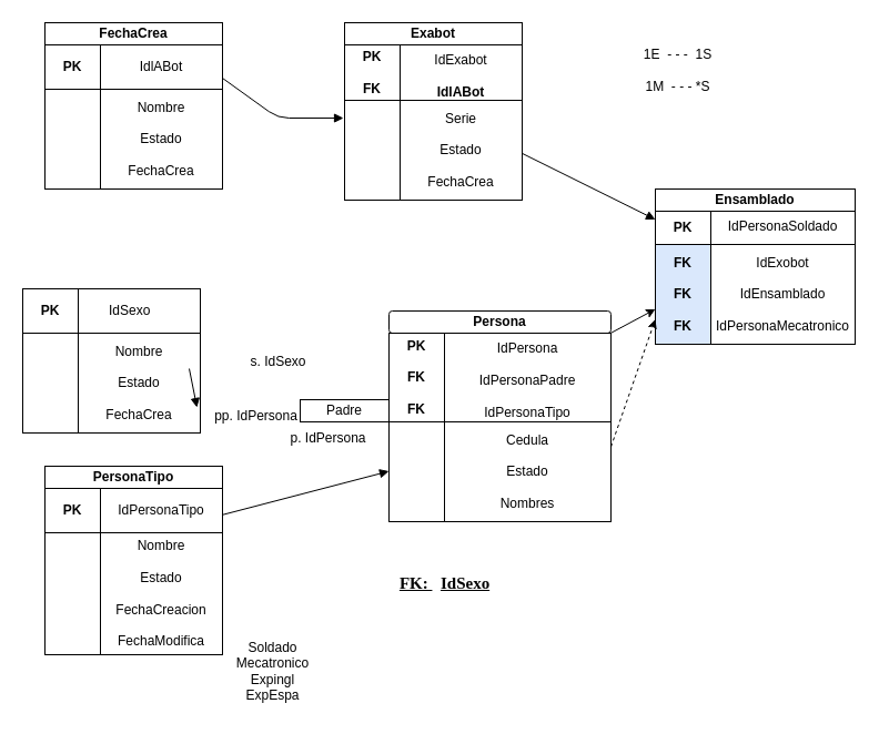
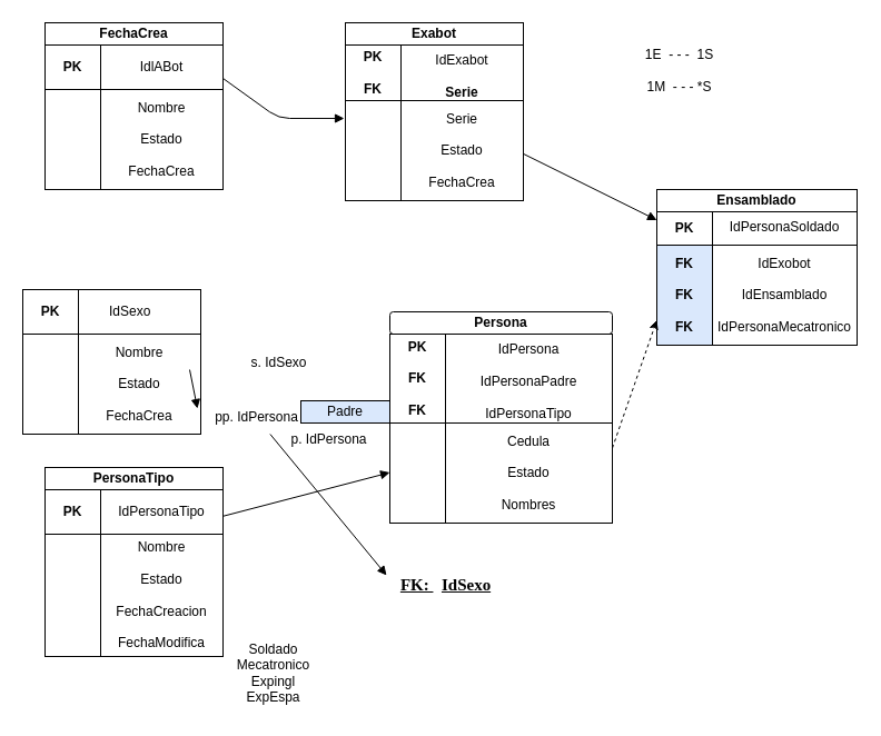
  <mxCell id="0" />
  <mxCell id="1" parent="0" />
  <mxCell id="2" style="endArrow=block;exitX=1;exitY=0.75;exitDx=0;exitDy=0;entryX=-0.02;entryY=0.178;entryDx=0;entryDy=0;entryPerimeter=0;" parent="1" source="8" target="15" edge="1"><mxGeometry relative="1" as="geometry"><mxPoint x="210" y="103.636" as="sourcePoint" /><mxPoint x="290" y="80" as="targetPoint" /><Array as="points"><mxPoint x="250" y="106" /></Array></mxGeometry></mxCell>
  <mxCell id="3" style="endArrow=block;entryX=0;entryY=0.25;entryDx=0;entryDy=0;" parent="1" target="17" edge="1"><mxGeometry relative="1" as="geometry"><mxPoint x="430" y="118" as="sourcePoint" /><mxPoint x="591.972" y="210" as="targetPoint" /></mxGeometry></mxCell>
+ <mxCell id="4" style="endArrow=block;entryX=-0.03;entryY=0.233;entryDx=0;entryDy=0;entryPerimeter=0;" parent="1" source="42" target="21" edge="1"><mxGeometry relative="1" as="geometry"><mxPoint x="170" y="332.016" as="sourcePoint" /><mxPoint x="350" y="381.554" as="targetPoint" /></mxGeometry></mxCell>
  <mxCell id="5" style="endArrow=block;" parent="1" edge="1"><mxGeometry relative="1" as="geometry"><mxPoint x="200" y="463.809" as="sourcePoint" /><mxPoint x="350" y="424.523" as="targetPoint" /></mxGeometry></mxCell>
  <mxCell id="6" value="FechaCrea" style="whiteSpace=wrap;html=1;fontStyle=1" vertex="1" parent="1"><mxGeometry x="40" y="20" width="160" height="20" as="geometry" /></mxCell>
  <mxCell id="7" value="PK" style="whiteSpace=wrap;html=1;fontStyle=1" vertex="1" parent="1"><mxGeometry x="40" y="40" width="50" height="40" as="geometry" /></mxCell>
  <mxCell id="8" value="&lt;span style=&quot;font-weight: 400;&quot;&gt;IdlABot&lt;/span&gt;" style="whiteSpace=wrap;html=1;fontStyle=1" vertex="1" parent="1"><mxGeometry x="90" y="40" width="110" height="40" as="geometry" /></mxCell>
  <mxCell id="9" value="&lt;span style=&quot;font-weight: normal;&quot;&gt;Nombre&lt;/span&gt;&lt;div&gt;&lt;span style=&quot;font-weight: 400;&quot;&gt;&lt;br&gt;&lt;/span&gt;&lt;div&gt;&lt;span style=&quot;font-weight: normal;&quot;&gt;Estado&lt;/span&gt;&lt;/div&gt;&lt;div&gt;&lt;span style=&quot;font-weight: normal;&quot;&gt;&lt;br&gt;&lt;/span&gt;&lt;/div&gt;&lt;div&gt;&lt;span style=&quot;font-weight: normal;&quot;&gt;FechaCrea&lt;/span&gt;&lt;/div&gt;&lt;/div&gt;" style="whiteSpace=wrap;html=1;fontStyle=1" vertex="1" parent="1"><mxGeometry x="90" y="80" width="110" height="90" as="geometry" /></mxCell>
  <mxCell id="10" value="" style="whiteSpace=wrap;html=1;fontStyle=1" vertex="1" parent="1"><mxGeometry x="40" y="80" width="50" height="90" as="geometry" /></mxCell>
  <mxCell id="11" value="Exabot" style="whiteSpace=wrap;html=1;fontStyle=1" vertex="1" parent="1"><mxGeometry x="310" y="20" width="160" height="20" as="geometry" /></mxCell>
  <mxCell id="12" value="PK&lt;div&gt;&lt;br&gt;&lt;/div&gt;&lt;div&gt;FK&lt;/div&gt;" style="whiteSpace=wrap;html=1;fontStyle=1" vertex="1" parent="1"><mxGeometry x="310" y="40" width="50" height="50" as="geometry" /></mxCell>
- <mxCell id="13" value="&lt;span style=&quot;font-weight: 400;&quot;&gt;IdExabot&lt;/span&gt;&lt;div&gt;&lt;span style=&quot;font-weight: 400;&quot;&gt;&lt;br&gt;&lt;/span&gt;&lt;/div&gt;&lt;div&gt;IdlABot&lt;/div&gt;" style="whiteSpace=wrap;html=1;fontStyle=1;align=center;verticalAlign=top;" vertex="1" parent="1"><mxGeometry x="360" y="40" width="110" height="60" as="geometry" /></mxCell>
+ <mxCell id="13" value="&lt;span style=&quot;font-weight: 400;&quot;&gt;IdExabot&lt;/span&gt;&lt;div&gt;&lt;span style=&quot;font-weight: 400;&quot;&gt;&lt;br&gt;&lt;/span&gt;&lt;/div&gt;&lt;div&gt;Serie&lt;/div&gt;" style="whiteSpace=wrap;html=1;fontStyle=1;align=center;verticalAlign=top;" vertex="1" parent="1"><mxGeometry x="360" y="40" width="110" height="60" as="geometry" /></mxCell>
  <mxCell id="14" value="&lt;span style=&quot;font-weight: normal;&quot;&gt;Serie&lt;/span&gt;&lt;div&gt;&lt;span style=&quot;font-weight: 400;&quot;&gt;&lt;br&gt;&lt;/span&gt;&lt;div&gt;&lt;span style=&quot;font-weight: normal;&quot;&gt;Estado&lt;/span&gt;&lt;/div&gt;&lt;div&gt;&lt;span style=&quot;font-weight: normal;&quot;&gt;&lt;br&gt;&lt;/span&gt;&lt;/div&gt;&lt;div&gt;&lt;span style=&quot;font-weight: normal;&quot;&gt;FechaCrea&lt;/span&gt;&lt;/div&gt;&lt;/div&gt;" style="whiteSpace=wrap;html=1;fontStyle=1" vertex="1" parent="1"><mxGeometry x="360" y="90" width="110" height="90" as="geometry" /></mxCell>
  <mxCell id="15" value="" style="whiteSpace=wrap;html=1;fontStyle=1" vertex="1" parent="1"><mxGeometry x="310" y="90" width="50" height="90" as="geometry" /></mxCell>
  <mxCell id="16" value="Ensamblado" style="whiteSpace=wrap;html=1;fontStyle=1" vertex="1" parent="1"><mxGeometry x="590" y="170" width="180" height="20" as="geometry" /></mxCell>
  <mxCell id="17" value="&lt;div&gt;&lt;br&gt;&lt;/div&gt;PK&lt;div&gt;&lt;br&gt;&lt;/div&gt;" style="whiteSpace=wrap;html=1;fontStyle=1" vertex="1" parent="1"><mxGeometry x="590" y="190" width="50" height="30" as="geometry" /></mxCell>
  <mxCell id="18" value="&lt;span style=&quot;font-weight: 400;&quot;&gt;IdPersonaSoldado&lt;/span&gt;" style="whiteSpace=wrap;html=1;fontStyle=1;align=center;verticalAlign=top;" vertex="1" parent="1"><mxGeometry x="640" y="190" width="130" height="30" as="geometry" /></mxCell>
  <mxCell id="19" value="&lt;span style=&quot;font-weight: 400;&quot;&gt;IdExobot&lt;/span&gt;&lt;br&gt;&lt;div&gt;&lt;span style=&quot;font-weight: 400;&quot;&gt;&lt;br&gt;&lt;/span&gt;&lt;div&gt;&lt;span style=&quot;font-weight: 400;&quot;&gt;IdEnsamblado&lt;/span&gt;&lt;/div&gt;&lt;div&gt;&lt;span style=&quot;font-weight: normal;&quot;&gt;&lt;br&gt;&lt;/span&gt;&lt;/div&gt;&lt;div&gt;&lt;span style=&quot;font-weight: 400;&quot;&gt;IdPersonaMecatronico&lt;/span&gt;&lt;/div&gt;&lt;/div&gt;" style="whiteSpace=wrap;html=1;fontStyle=1" vertex="1" parent="1"><mxGeometry x="640" y="220" width="130" height="90" as="geometry" /></mxCell>
  <mxCell id="20" value="&lt;div&gt;&lt;br&gt;&lt;/div&gt;FK&lt;div&gt;&lt;font color=&quot;#000000&quot;&gt;&lt;br&gt;&lt;/font&gt;&lt;div&gt;FK&lt;/div&gt;&lt;div&gt;&lt;br&gt;&lt;/div&gt;&lt;div&gt;FK&lt;/div&gt;&lt;div&gt;&lt;br&gt;&lt;/div&gt;&lt;/div&gt;" style="whiteSpace=wrap;html=1;fontStyle=1;fillColor=#dae8fc;" vertex="1" parent="1"><mxGeometry x="590" y="220" width="50" height="90" as="geometry" /></mxCell>
  <mxCell id="21" value="&lt;b&gt;&lt;font style=&quot;font-size: 15px;&quot; face=&quot;Times New Roman&quot;&gt;&lt;u style=&quot;&quot;&gt;FK:&amp;nbsp;&lt;/u&gt; &amp;nbsp;&lt;u style=&quot;&quot;&gt;IdSexo&lt;/u&gt;&lt;/font&gt;&lt;/b&gt;" style="text;html=1;align=center;verticalAlign=middle;resizable=0;points=[];autosize=1;strokeColor=none;fillColor=none;" vertex="1" parent="1"><mxGeometry x="350" y="510" width="100" height="30" as="geometry" /></mxCell>
  <mxCell id="22" value="Persona" style="whiteSpace=wrap;html=1;fontStyle=1;rounded=1;" vertex="1" parent="1"><mxGeometry x="350" y="280" width="200" height="20" as="geometry" /></mxCell>
  <mxCell id="23" value="PK&lt;div&gt;&lt;br&gt;&lt;/div&gt;&lt;div&gt;FK&lt;/div&gt;&lt;div&gt;&lt;br&gt;&lt;/div&gt;&lt;div&gt;FK&lt;/div&gt;" style="whiteSpace=wrap;html=1;fontStyle=1" vertex="1" parent="1"><mxGeometry x="350" y="300" width="50" height="80" as="geometry" /></mxCell>
- <mxCell id="24" value="" style="edgeStyle=none;html=1;" edge="1" parent="1" source="25" target="20"><mxGeometry relative="1" as="geometry" /></mxCell>
  <mxCell id="25" value="&lt;span style=&quot;font-weight: 400;&quot;&gt;IdPersona&lt;/span&gt;&lt;div&gt;&lt;span style=&quot;font-weight: 400;&quot;&gt;&lt;br&gt;&lt;/span&gt;&lt;/div&gt;&lt;div&gt;&lt;span style=&quot;font-weight: 400;&quot;&gt;IdPersonaPadre&lt;/span&gt;&lt;/div&gt;&lt;div&gt;&lt;span style=&quot;font-weight: 400;&quot;&gt;&lt;br&gt;&lt;/span&gt;&lt;/div&gt;&lt;div&gt;&lt;span style=&quot;font-weight: 400;&quot;&gt;IdPersonaTipo&lt;/span&gt;&lt;/div&gt;" style="whiteSpace=wrap;html=1;fontStyle=1;align=center;verticalAlign=top;" vertex="1" parent="1"><mxGeometry x="400" y="300" width="150" height="80" as="geometry" /></mxCell>
  <mxCell id="26" style="edgeStyle=none;html=1;exitX=1;exitY=0.25;exitDx=0;exitDy=0;entryX=0;entryY=0.75;entryDx=0;entryDy=0;dashed=1;" edge="1" parent="1" source="27" target="20"><mxGeometry relative="1" as="geometry" /></mxCell>
  <mxCell id="27" value="&lt;span style=&quot;font-weight: 400;&quot;&gt;Cedula&lt;/span&gt;&lt;div&gt;&lt;span style=&quot;font-weight: 400;&quot;&gt;&lt;br&gt;&lt;/span&gt;&lt;/div&gt;&lt;div&gt;&lt;span style=&quot;font-weight: normal;&quot;&gt;Estado&lt;/span&gt;&lt;/div&gt;&lt;div&gt;&lt;br&gt;&lt;/div&gt;&lt;div&gt;&lt;span style=&quot;font-weight: normal;&quot;&gt;Nombres&lt;/span&gt;&lt;/div&gt;" style="whiteSpace=wrap;html=1;fontStyle=1" vertex="1" parent="1"><mxGeometry x="400" y="380" width="150" height="90" as="geometry" /></mxCell>
  <mxCell id="28" value="" style="whiteSpace=wrap;html=1;fontStyle=1" vertex="1" parent="1"><mxGeometry x="350" y="380" width="50" height="90" as="geometry" /></mxCell>
  <mxCell id="29" value="PK" style="whiteSpace=wrap;html=1;fontStyle=1" vertex="1" parent="1"><mxGeometry x="20" y="260" width="50" height="40" as="geometry" /></mxCell>
  <mxCell id="30" value="&lt;span style=&quot;font-weight: 400;&quot;&gt;IdSexo&amp;nbsp; &amp;nbsp; &amp;nbsp;&lt;/span&gt;" style="whiteSpace=wrap;html=1;fontStyle=1" vertex="1" parent="1"><mxGeometry x="70" y="260" width="110" height="40" as="geometry" /></mxCell>
  <mxCell id="31" value="&lt;span style=&quot;font-weight: normal;&quot;&gt;Nombre&lt;/span&gt;&lt;div&gt;&lt;span style=&quot;font-weight: 400;&quot;&gt;&lt;br&gt;&lt;/span&gt;&lt;div&gt;&lt;span style=&quot;font-weight: normal;&quot;&gt;Estado&lt;/span&gt;&lt;/div&gt;&lt;div&gt;&lt;span style=&quot;font-weight: normal;&quot;&gt;&lt;br&gt;&lt;/span&gt;&lt;/div&gt;&lt;div&gt;&lt;span style=&quot;font-weight: normal;&quot;&gt;FechaCrea&lt;/span&gt;&lt;/div&gt;&lt;/div&gt;" style="whiteSpace=wrap;html=1;fontStyle=1" vertex="1" parent="1"><mxGeometry x="70" y="300" width="110" height="90" as="geometry" /></mxCell>
  <mxCell id="32" value="" style="whiteSpace=wrap;html=1;fontStyle=1" vertex="1" parent="1"><mxGeometry x="20" y="300" width="50" height="90" as="geometry" /></mxCell>
  <mxCell id="33" value="PersonaTipo" style="whiteSpace=wrap;html=1;fontStyle=1" vertex="1" parent="1"><mxGeometry x="40" y="420" width="160" height="20" as="geometry" /></mxCell>
  <mxCell id="34" value="PK" style="whiteSpace=wrap;html=1;fontStyle=1" vertex="1" parent="1"><mxGeometry x="40" y="440" width="50" height="40" as="geometry" /></mxCell>
  <mxCell id="35" value="&lt;span style=&quot;font-weight: 400;&quot;&gt;IdPersonaTipo&lt;/span&gt;" style="whiteSpace=wrap;html=1;fontStyle=1" vertex="1" parent="1"><mxGeometry x="90" y="440" width="110" height="40" as="geometry" /></mxCell>
  <mxCell id="36" value="&lt;span style=&quot;font-weight: normal;&quot;&gt;Nombre&lt;/span&gt;&lt;div&gt;&lt;span style=&quot;font-weight: 400;&quot;&gt;&lt;br&gt;&lt;/span&gt;&lt;div&gt;&lt;span style=&quot;font-weight: normal;&quot;&gt;Estado&lt;/span&gt;&lt;/div&gt;&lt;div&gt;&lt;span style=&quot;font-weight: normal;&quot;&gt;&lt;br&gt;&lt;/span&gt;&lt;/div&gt;&lt;div&gt;&lt;span style=&quot;font-weight: normal;&quot;&gt;FechaCreacion&lt;/span&gt;&lt;/div&gt;&lt;/div&gt;&lt;div&gt;&lt;span style=&quot;font-weight: normal;&quot;&gt;&lt;br&gt;&lt;/span&gt;&lt;/div&gt;&lt;div&gt;&lt;span style=&quot;font-weight: normal;&quot;&gt;FechaModifica&lt;/span&gt;&lt;/div&gt;" style="whiteSpace=wrap;html=1;fontStyle=1" vertex="1" parent="1"><mxGeometry x="90" y="480" width="110" height="110" as="geometry" /></mxCell>
  <mxCell id="37" value="" style="whiteSpace=wrap;html=1;fontStyle=1" vertex="1" parent="1"><mxGeometry x="40" y="480" width="50" height="110" as="geometry" /></mxCell>
  <mxCell id="38" value="s. IdSexo&lt;div&gt;&lt;br&gt;&lt;/div&gt;" style="text;html=1;align=center;verticalAlign=middle;resizable=0;points=[];autosize=1;strokeColor=none;fillColor=none;" vertex="1" parent="1"><mxGeometry x="215" y="313" width="70" height="40" as="geometry" /></mxCell>
  <mxCell id="39" value="p. IdPersona" style="text;html=1;align=center;verticalAlign=middle;resizable=0;points=[];autosize=1;strokeColor=none;fillColor=none;" vertex="1" parent="1"><mxGeometry x="250" y="380" width="90" height="30" as="geometry" /></mxCell>
- <mxCell id="40" value="Padre" style="whiteSpace=wrap;html=1;" vertex="1" parent="1"><mxGeometry x="270" y="360" width="80" height="20" as="geometry" /></mxCell>
+ <mxCell id="40" value="Padre" style="whiteSpace=wrap;html=1;fillColor=#dae8fc;" vertex="1" parent="1"><mxGeometry x="270" y="360" width="80" height="20" as="geometry" /></mxCell>
  <mxCell id="41" value="" style="endArrow=block;entryX=-0.03;entryY=0.233;entryDx=0;entryDy=0;entryPerimeter=0;" edge="1" parent="1" target="42"><mxGeometry relative="1" as="geometry"><mxPoint x="170" y="332.016" as="sourcePoint" /><mxPoint x="347" y="517" as="targetPoint" /></mxGeometry></mxCell>
  <mxCell id="42" value="pp. IdPersona" style="text;html=1;align=center;verticalAlign=middle;resizable=0;points=[];autosize=1;strokeColor=none;fillColor=none;" vertex="1" parent="1"><mxGeometry x="180" y="360" width="100" height="30" as="geometry" /></mxCell>
  <mxCell id="43" value="Soldado&lt;div&gt;Mecatronico&lt;/div&gt;&lt;div&gt;Expingl&lt;/div&gt;&lt;div&gt;ExpEspa&lt;/div&gt;" style="text;html=1;align=center;verticalAlign=middle;resizable=0;points=[];autosize=1;strokeColor=none;fillColor=none;" vertex="1" parent="1"><mxGeometry x="200" y="570" width="90" height="70" as="geometry" /></mxCell>
  <mxCell id="44" value="1E&amp;nbsp; - - -&amp;nbsp; 1S&lt;div&gt;&lt;br&gt;&lt;/div&gt;&lt;div&gt;1M&amp;nbsp; - - - *S&lt;/div&gt;" style="text;html=1;align=center;verticalAlign=middle;resizable=0;points=[];autosize=1;strokeColor=none;fillColor=none;" vertex="1" parent="1"><mxGeometry x="570" y="33" width="80" height="60" as="geometry" /></mxCell>
